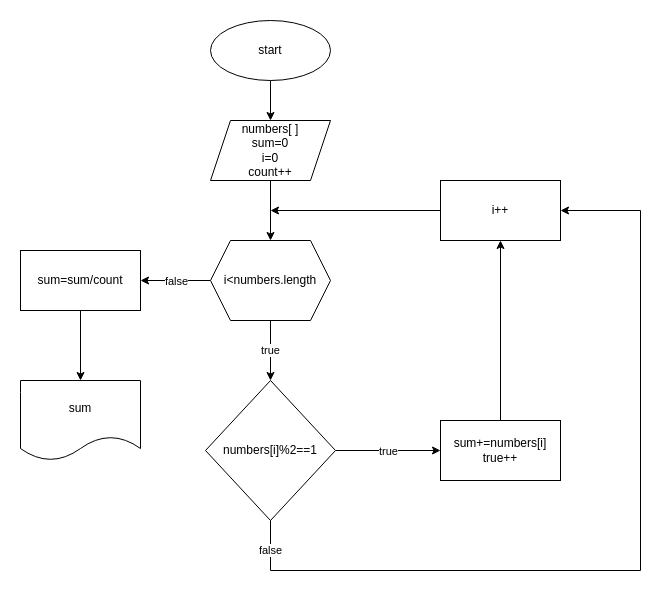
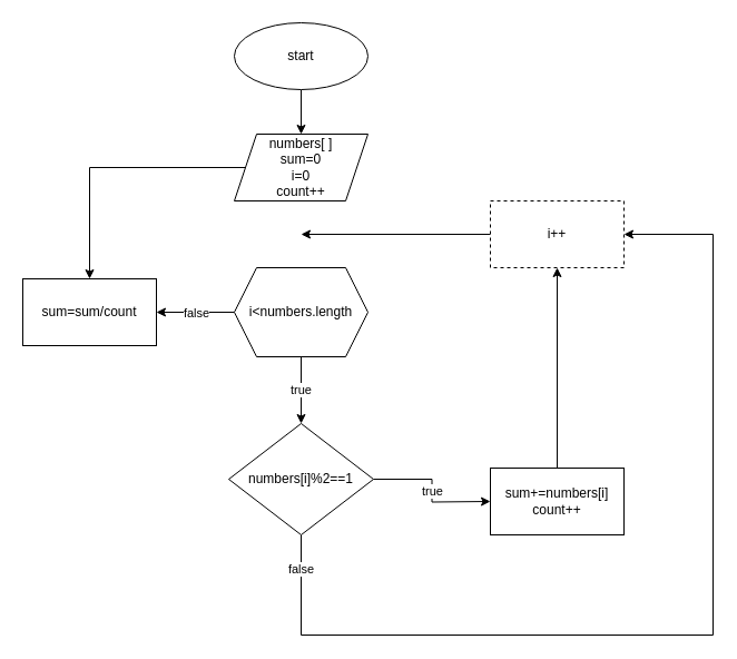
  <mxCell id="0" />
  <mxCell id="1" parent="0" />
  <mxCell id="2" style="edgeStyle=orthogonalEdgeStyle;rounded=0;orthogonalLoop=1;jettySize=auto;html=1;entryX=0.5;entryY=0;entryDx=0;entryDy=0;" edge="1" parent="1" source="3" target="5"><mxGeometry relative="1" as="geometry" /></mxCell>
  <mxCell id="3" value="start" style="ellipse;whiteSpace=wrap;html=1;" vertex="1" parent="1"><mxGeometry x="210" y="20" width="120" height="60" as="geometry" /></mxCell>
- <mxCell id="4" style="edgeStyle=orthogonalEdgeStyle;rounded=0;orthogonalLoop=1;jettySize=auto;html=1;" edge="1" parent="1" source="5" target="8"><mxGeometry relative="1" as="geometry" /></mxCell>
+ <mxCell id="4" style="edgeStyle=orthogonalEdgeStyle;rounded=0;orthogonalLoop=1;jettySize=auto;html=1;" edge="1" parent="1" source="5" target="18"><mxGeometry relative="1" as="geometry" /></mxCell>
  <mxCell id="5" value="numbers[ ]&lt;br&gt;sum=0&lt;br&gt;i=0&lt;br&gt;count++" style="shape=parallelogram;perimeter=parallelogramPerimeter;whiteSpace=wrap;html=1;fixedSize=1;" vertex="1" parent="1"><mxGeometry x="210" y="120" width="120" height="60" as="geometry" /></mxCell>
  <mxCell id="6" value="true" style="edgeStyle=orthogonalEdgeStyle;rounded=0;orthogonalLoop=1;jettySize=auto;html=1;" edge="1" parent="1" source="8" target="11"><mxGeometry relative="1" as="geometry" /></mxCell>
  <mxCell id="7" value="false" style="edgeStyle=orthogonalEdgeStyle;rounded=0;orthogonalLoop=1;jettySize=auto;html=1;" edge="1" parent="1" source="8"><mxGeometry relative="1" as="geometry"><mxPoint x="140" y="280" as="targetPoint" /></mxGeometry></mxCell>
  <mxCell id="8" value="i&amp;lt;numbers.length" style="shape=hexagon;perimeter=hexagonPerimeter2;whiteSpace=wrap;html=1;fixedSize=1;" vertex="1" parent="1"><mxGeometry x="210" y="240" width="120" height="80" as="geometry" /></mxCell>
  <mxCell id="9" value="true" style="edgeStyle=orthogonalEdgeStyle;rounded=0;orthogonalLoop=1;jettySize=auto;html=1;" edge="1" parent="1" source="11"><mxGeometry relative="1" as="geometry"><mxPoint x="440" y="450" as="targetPoint" /></mxGeometry></mxCell>
  <mxCell id="10" value="false" style="edgeStyle=orthogonalEdgeStyle;rounded=0;orthogonalLoop=1;jettySize=auto;html=1;exitX=0.5;exitY=1;exitDx=0;exitDy=0;entryX=1;entryY=0.5;entryDx=0;entryDy=0;" edge="1" parent="1" source="11" target="15"><mxGeometry x="-0.93" relative="1" as="geometry"><mxPoint x="269.571" y="570" as="targetPoint" /><Array as="points"><mxPoint x="270" y="570" /><mxPoint x="640" y="570" /><mxPoint x="640" y="210" /></Array><mxPoint as="offset" /></mxGeometry></mxCell>
- <mxCell id="11" value="numbers[i]%2==1" style="rhombus;whiteSpace=wrap;html=1;" vertex="1" parent="1"><mxGeometry x="205" y="380" width="130" height="140" as="geometry" /></mxCell>
+ <mxCell id="11" value="numbers[i]%2==1" style="rhombus;whiteSpace=wrap;html=1;" vertex="1" parent="1"><mxGeometry x="205" y="380" width="130" height="100" as="geometry" /></mxCell>
  <mxCell id="12" style="edgeStyle=orthogonalEdgeStyle;rounded=0;orthogonalLoop=1;jettySize=auto;html=1;entryX=0.5;entryY=1;entryDx=0;entryDy=0;" edge="1" parent="1" source="13" target="15"><mxGeometry relative="1" as="geometry" /></mxCell>
- <mxCell id="13" value="sum+=numbers[i]&lt;br&gt;true++" style="rounded=0;whiteSpace=wrap;html=1;" vertex="1" parent="1"><mxGeometry x="440" y="420" width="120" height="60" as="geometry" /></mxCell>
+ <mxCell id="13" value="sum+=numbers[i]&lt;br&gt;count++" style="rounded=0;whiteSpace=wrap;html=1;" vertex="1" parent="1"><mxGeometry x="440" y="420" width="120" height="60" as="geometry" /></mxCell>
  <mxCell id="14" style="edgeStyle=orthogonalEdgeStyle;rounded=0;orthogonalLoop=1;jettySize=auto;html=1;" edge="1" parent="1" source="15"><mxGeometry relative="1" as="geometry"><mxPoint x="270" y="210" as="targetPoint" /></mxGeometry></mxCell>
- <mxCell id="15" value="i++" style="rounded=0;whiteSpace=wrap;html=1;" vertex="1" parent="1"><mxGeometry x="440" y="180" width="120" height="60" as="geometry" /></mxCell>
- <mxCell id="16" value="sum" style="shape=document;whiteSpace=wrap;html=1;boundedLbl=1;" vertex="1" parent="1"><mxGeometry x="20" y="380" width="120" height="80" as="geometry" /></mxCell>
- <mxCell id="17" style="edgeStyle=orthogonalEdgeStyle;rounded=0;orthogonalLoop=1;jettySize=auto;html=1;entryX=0.5;entryY=0;entryDx=0;entryDy=0;" edge="1" parent="1" source="18" target="16"><mxGeometry relative="1" as="geometry" /></mxCell>
+ <mxCell id="15" value="i++" style="rounded=0;whiteSpace=wrap;html=1;dashed=1;" vertex="1" parent="1"><mxGeometry x="440" y="180" width="120" height="60" as="geometry" /></mxCell>
  <mxCell id="18" value="sum=sum/count" style="rounded=0;whiteSpace=wrap;html=1;" vertex="1" parent="1"><mxGeometry x="20" y="250" width="120" height="60" as="geometry" /></mxCell>
